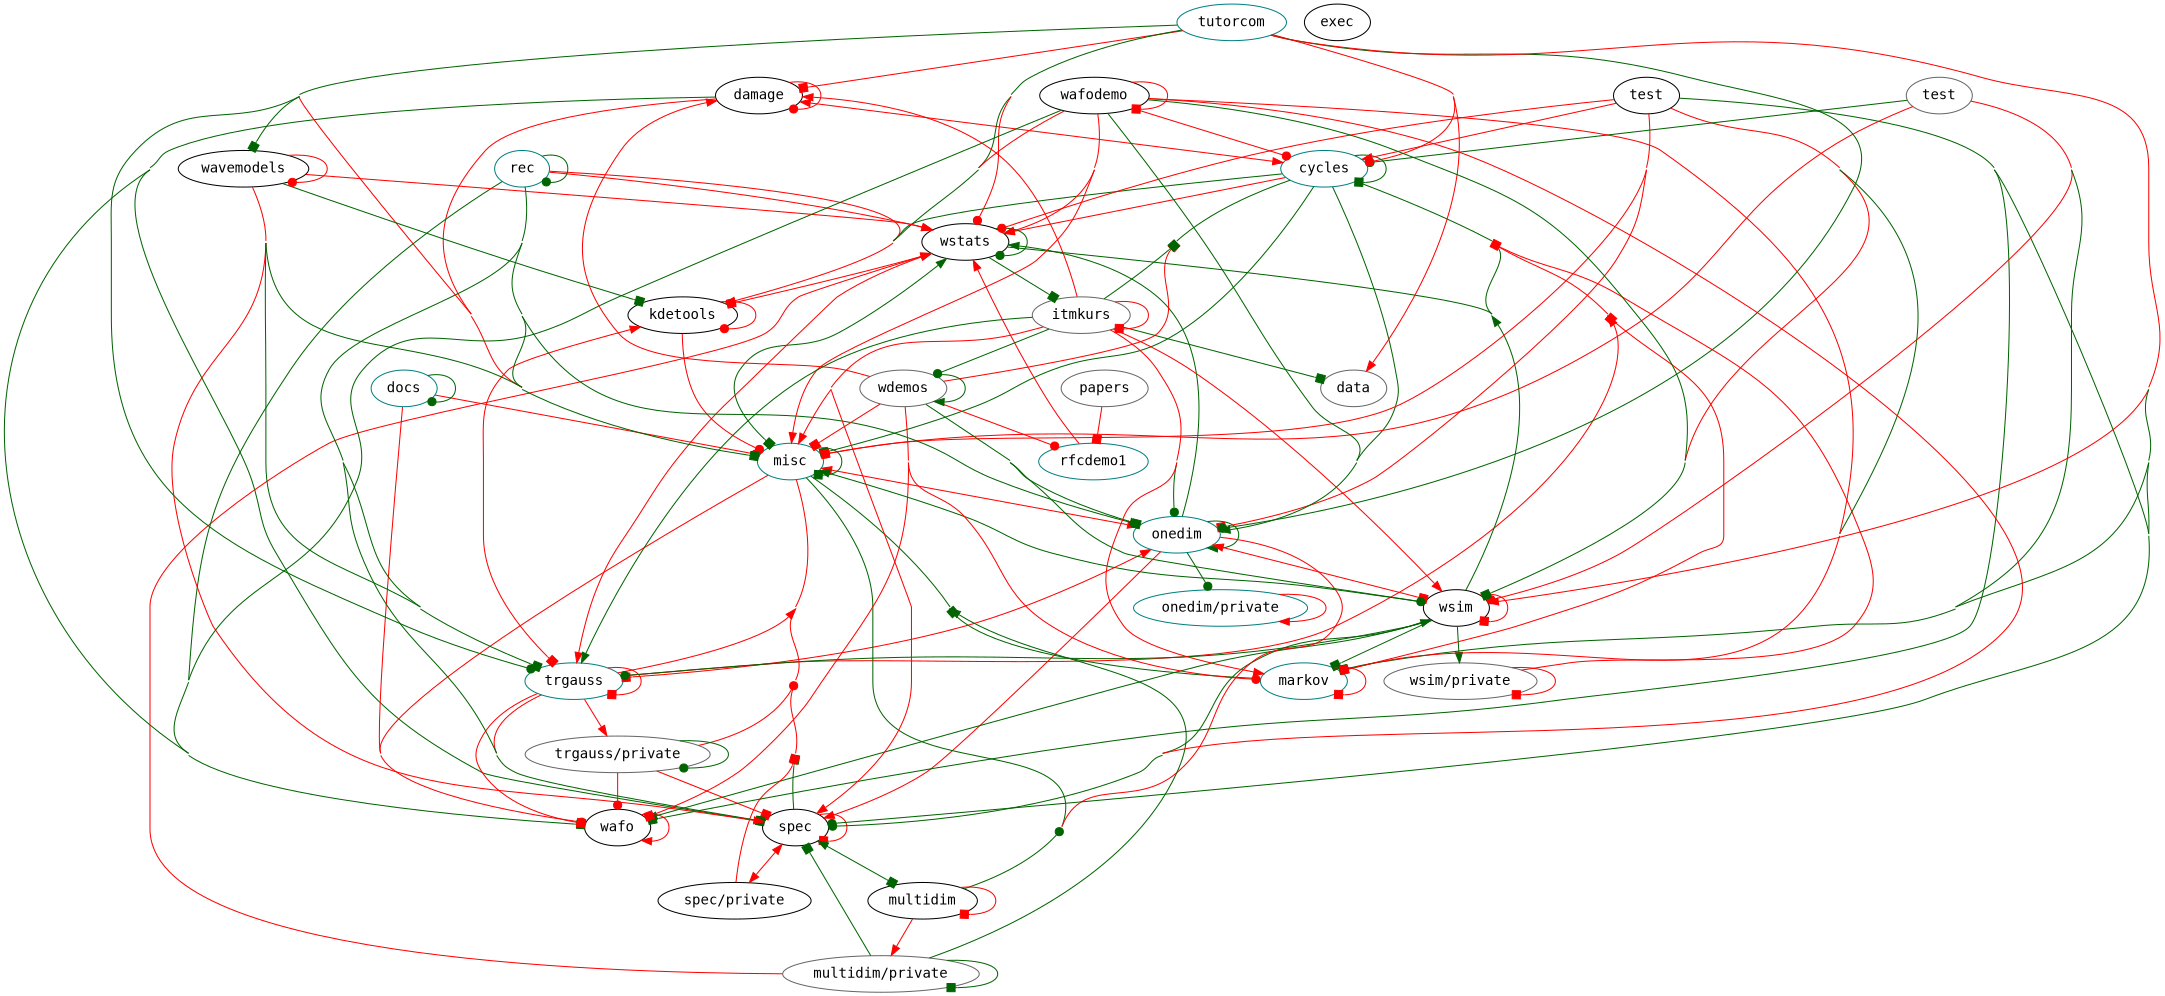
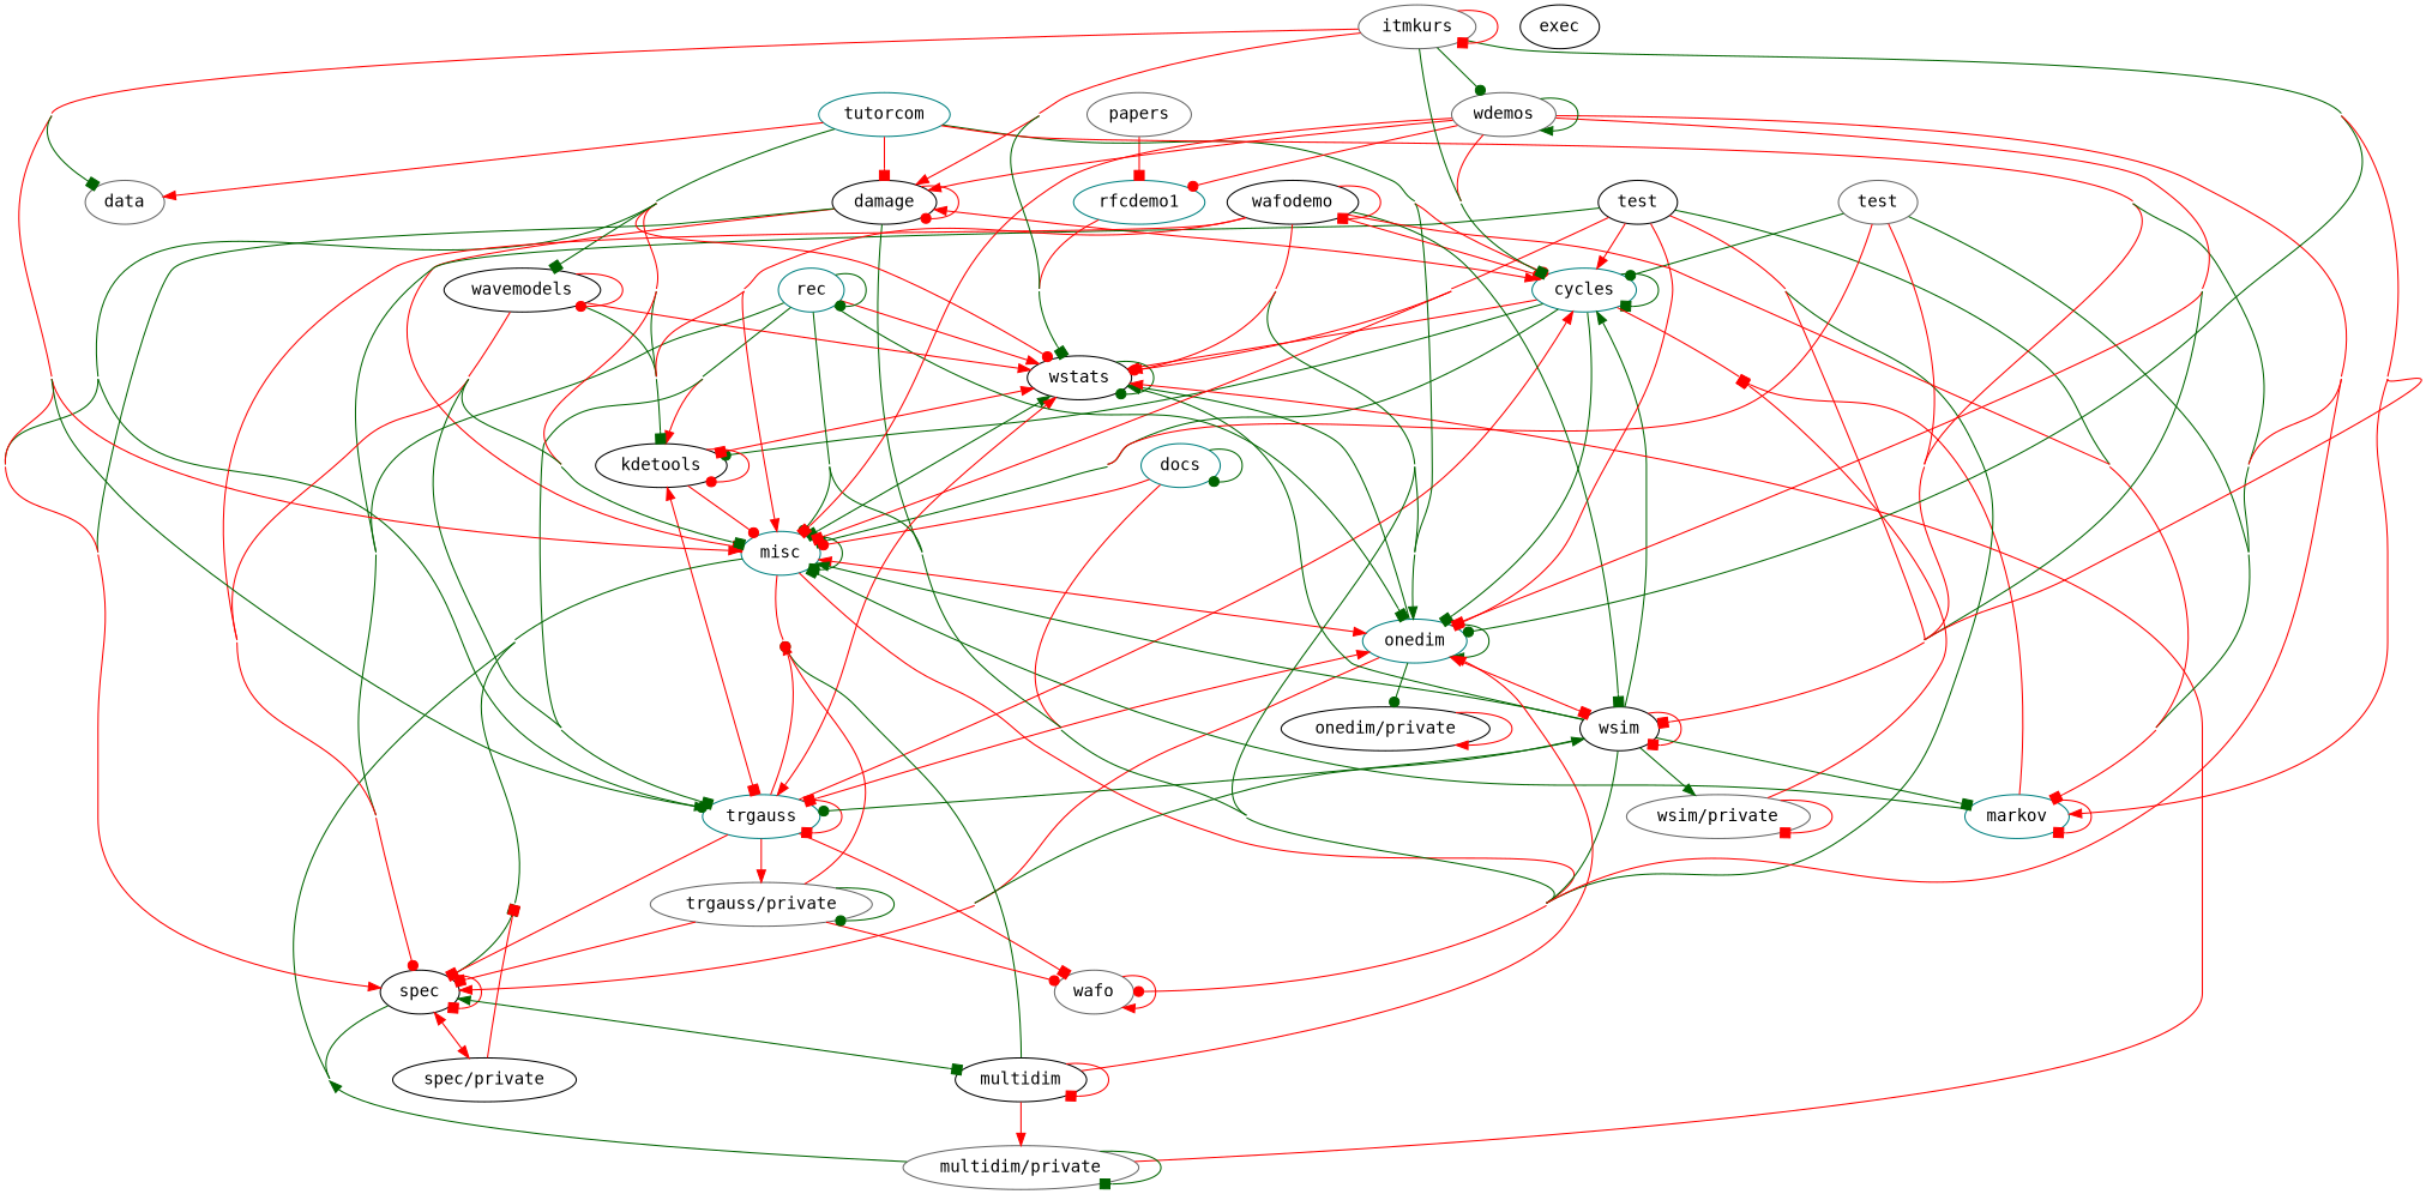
  digraph {
    concentrate=true
    fontname="DejaVu Sans Mono"
    node [color=black fontname="DejaVu Sans Mono"]
    edge [arrowhead=box color=red fontname="DejaVu Sans Mono"]
-   n1 [label=wafo]
+   n1 [color=gray40 label=wafo]
    n2 [color=teal label=cycles]
    n3 [label=damage]
    n4 [label=kdetools]
    n5 [color=teal label=misc]
    n6 [color=teal label=onedim]
    n7 [label=wstats]
    n8 [label=spec]
    n9 [color=teal label=trgauss]
    n10 [label=wsim]
-   n11 [color=teal label="onedim/private"]
+   n11 [label="onedim/private"]
    n12 [label=multidim]
    n13 [label="spec/private"]
    n14 [color=gray40 label="trgauss/private"]
    n15 [color=teal label=markov]
    n16 [color=gray40 label="wsim/private"]
    n17 [label=test]
    n18 [color=gray40 label="multidim/private"]
    n19 [color=teal label=docs]
    n20 [color=gray40 label=test]
    n21 [color=gray40 label=papers]
    n22 [color=teal label=rfcdemo1]
    n23 [color=teal label=rec]
    n24 [color=teal label=tutorcom]
    n25 [color=gray40 label=data]
    n26 [label=wavemodels]
    n27 [label=wafodemo]
    n28 [color=gray40 label=wdemos]
    n29 [color=gray40 label=itmkurs]
    n30 [label=exec]
    n1 -> n1 [arrowhead=normal]
    n2 -> n2 [color=darkgreen]
    n2 -> n3 [arrowhead="" color=""]
    n2 -> n4 [arrowhead=dot color=darkgreen]
    n2 -> n5 [color=darkgreen]
    n2 -> n6 [color=darkgreen]
    n2 -> n7 [arrowhead=normal]
    n3 -> n1 [color=darkgreen]
    n3 -> n2 [arrowhead=normal]
    n3 -> n3 [arrowhead=dot]
    n3 -> n5
    n3 -> n8 [color=darkgreen]
    n4 -> n4 [arrowhead=dot]
    n4 -> n5 [arrowhead=dot]
    n4 -> n7 [arrowhead="" color=""]
    n4 -> n9
    n5 -> n1 [arrowhead=dot]
    n5 -> n5 [color=darkgreen]
    n5 -> n6 [arrowhead=normal]
    n5 -> n7 [arrowhead="" color=""]
    n6 -> n5 [arrowhead="" color=""]
    n6 -> n6 [arrowhead=normal color=darkgreen]
    n6 -> n7 [arrowhead=normal color=darkgreen]
    n6 -> n8 [arrowhead=normal]
    n6 -> n9
    n6 -> n10
    n6 -> n11 [arrowhead=dot color=darkgreen]
    n7 -> n4
    n7 -> n5 [color=darkgreen]
    n7 -> n7 [arrowhead=dot color=darkgreen]
    n7 -> n9 [arrowhead=normal]
    n8 -> n5 [color=darkgreen]
    n8 -> n8
    n8 -> n12 [color=darkgreen]
    n8 -> n13 [arrowhead=normal]
    n9 -> n1
    n9 -> n2 [arrowhead=normal]
    n9 -> n4 [arrowhead="" color=""]
    n9 -> n5 [arrowhead=normal]
    n9 -> n6 [arrowhead="" color=""]
    n9 -> n7 [arrowhead="" color=""]
    n9 -> n8
    n9 -> n9
    n9 -> n10 [arrowhead="" color=""]
    n9 -> n14 [arrowhead=normal]
    n10 -> n1 [arrowhead=normal color=darkgreen]
    n10 -> n2 [arrowhead=normal color=darkgreen]
    n10 -> n5 [arrowhead=normal color=darkgreen]
    n10 -> n6 [arrowhead="" color=""]
    n10 -> n7 [arrowhead=normal color=darkgreen]
    n10 -> n8 [arrowhead=dot color=darkgreen]
    n10 -> n9 [arrowhead=dot color=darkgreen]
    n10 -> n10
    n10 -> n15 [color=darkgreen]
    n10 -> n16 [arrowhead=normal color=darkgreen]
    n11 -> n11 [arrowhead=normal]
    n12 -> n5 [arrowhead=dot color=darkgreen]
    n12 -> n6 [arrowhead=normal]
    n12 -> n8 [arrowhead="" color=""]
    n12 -> n12
    n12 -> n18 [arrowhead=normal]
    n13 -> n5
    n13 -> n8 [arrowhead="" color=""]
    n14 -> n1 [arrowhead=dot]
    n14 -> n5 [arrowhead=dot]
    n14 -> n8
    n14 -> n14 [arrowhead=dot color=darkgreen]
    n15 -> n2
    n15 -> n5 [color=darkgreen]
    n15 -> n15
    n16 -> n2
    n16 -> n16
    n17 -> n1 [color=darkgreen]
    n17 -> n2 [arrowhead=normal]
    n17 -> n5
    n17 -> n6
    n17 -> n7 [arrowhead=dot]
    n17 -> n8 [arrowhead=dot color=darkgreen]
    n17 -> n10
    n17 -> n15 [arrowhead=dot color=darkgreen]
    n18 -> n5 [arrowhead=normal color=darkgreen]
    n18 -> n7 [arrowhead=normal]
    n18 -> n8 [color=darkgreen]
    n18 -> n18 [color=darkgreen]
    n19 -> n1 [arrowhead=dot]
    n19 -> n5 [arrowhead=dot]
    n19 -> n19 [arrowhead=dot color=darkgreen]
    n20 -> n2 [arrowhead=dot color=darkgreen]
    n20 -> n5 [arrowhead=dot]
    n20 -> n10 [arrowhead=dot]
    n20 -> n15 [color=darkgreen]
    n21 -> n22
    n22 -> n7 [arrowhead=normal]
    n23 -> n1 [arrowhead=normal color=darkgreen]
    n23 -> n4 [arrowhead=normal]
    n23 -> n5 [arrowhead=dot color=darkgreen]
    n23 -> n6 [color=darkgreen]
    n23 -> n7 [arrowhead=normal]
    n23 -> n8 [color=darkgreen]
    n23 -> n9 [arrowhead=dot color=darkgreen]
    n23 -> n23 [arrowhead=dot color=darkgreen]
    n24 -> n2 [arrowhead=dot]
    n24 -> n3
    n24 -> n4 [arrowhead=normal color=darkgreen]
    n24 -> n5 [arrowhead=normal]
    n24 -> n6 [arrowhead=dot color=darkgreen]
    n24 -> n7 [arrowhead=dot]
    n24 -> n8 [arrowhead=normal color=darkgreen]
    n24 -> n9 [arrowhead=dot color=darkgreen]
    n24 -> n10 [arrowhead=normal]
    n24 -> n15 [color=darkgreen]
    n24 -> n25 [arrowhead=normal]
    n24 -> n26 [color=darkgreen]
    n26 -> n4 [color=darkgreen]
    n26 -> n5 [color=darkgreen]
    n26 -> n7 [arrowhead=normal]
    n26 -> n8 [arrowhead=normal]
    n26 -> n9 [color=darkgreen]
    n26 -> n26 [arrowhead=dot]
    n27 -> n1 [arrowhead=dot color=darkgreen]
    n27 -> n2 [arrowhead=dot]
    n27 -> n4 [arrowhead=dot]
    n27 -> n5 [arrowhead=normal]
    n27 -> n6 [arrowhead=normal color=darkgreen]
    n27 -> n7 [arrowhead=normal]
    n27 -> n8 [arrowhead=dot]
    n27 -> n10 [color=darkgreen]
    n27 -> n15
    n27 -> n27
    n28 -> n1
    n28 -> n2
    n28 -> n3 [arrowhead=normal]
    n28 -> n5
-   n28 -> n6 [arrowhead=normal color=darkgreen]
+   n28 -> n6 [arrowhead=normal]
    n28 -> n10 [arrowhead=dot color=darkgreen]
    n28 -> n15 [arrowhead=dot]
    n28 -> n22 [arrowhead=dot]
    n28 -> n28 [arrowhead=normal color=darkgreen]
    n29 -> n2 [color=darkgreen]
    n29 -> n3 [arrowhead=normal]
    n29 -> n5 [arrowhead=normal]
    n29 -> n6 [arrowhead=dot color=darkgreen]
-   n7 -> n29 [color=darkgreen]
+   n29 -> n7 [color=darkgreen]
    n29 -> n8 [arrowhead=normal]
    n29 -> n9 [arrowhead=normal color=darkgreen]
    n29 -> n10 [arrowhead=normal]
    n29 -> n15 [arrowhead=normal]
    n29 -> n25 [color=darkgreen]
    n29 -> n28 [arrowhead=dot color=darkgreen]
    n29 -> n29
  }
